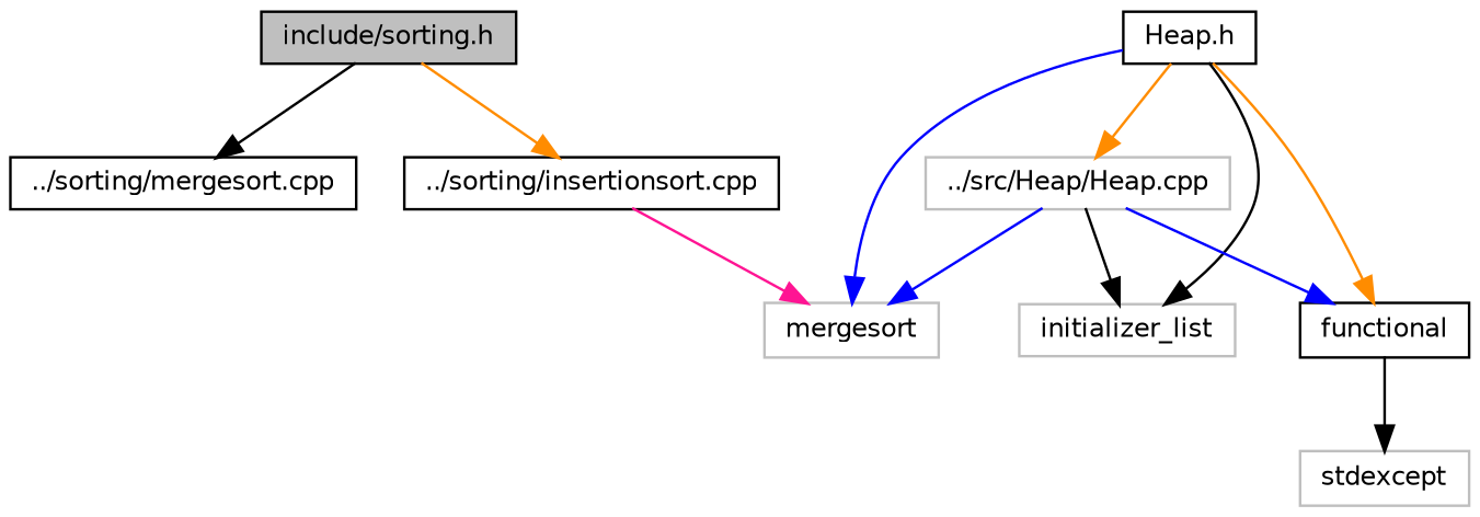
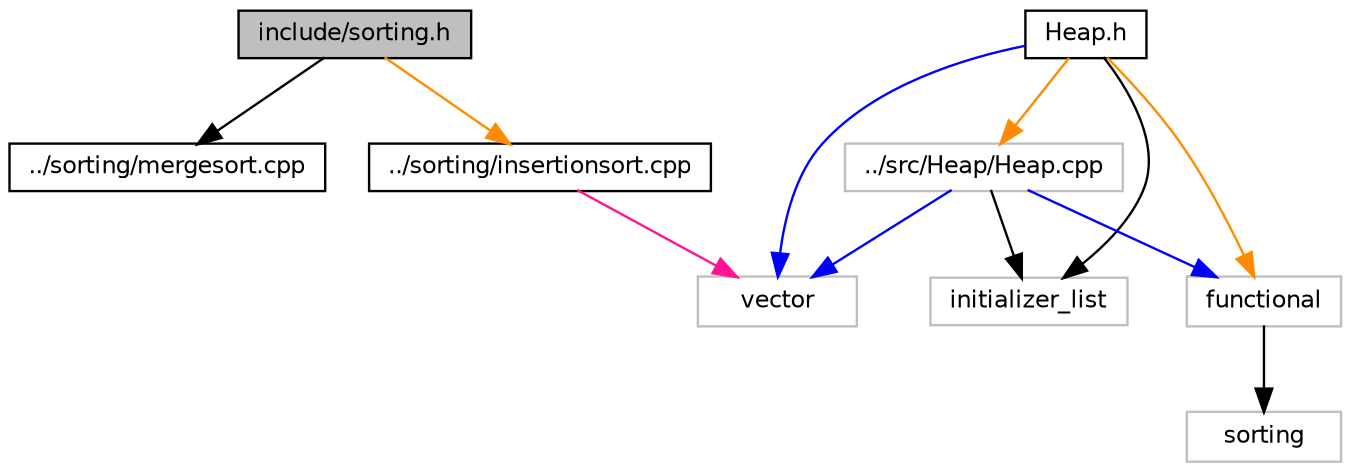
  digraph {
    node [color=grey75 fillcolor=white fontname=Helvetica fontsize=10 shape=record style=filled]
    edge [color=black fontname=Helvetica fontsize=10 labelfontname=Helvetica labelfontsize=10 style=solid]
    n1 [color=black fillcolor=grey75 fontcolor=black height=0.2 label="include/sorting.h" width=0.4]
    n2 [color=black height=0.2 label="../sorting/insertionsort.cpp" width=0.4]
    n3 [color=black height=0.2 label="../sorting/mergesort.cpp" width=0.4]
-   n4 [height=0.2 label=mergesort width=0.4]
+   n4 [height=0.2 label=vector width=0.4]
    n5 [color=black height=0.2 label="Heap.h" width=0.4]
    n6 [height=0.2 label=initializer_list width=0.4]
-   n7 [color=black height=0.2 label=functional width=0.4]
+   n7 [height=0.2 label=functional width=0.4]
    n8 [height=0.2 label="../src/Heap/Heap.cpp" width=0.4]
-   n9 [height=0.2 label=stdexcept width=0.4]
+   n9 [height=0.2 label=sorting width=0.4]
    n1 -> n2 [color=darkorange]
    n1 -> n3
    n2 -> n4 [color=deeppink]
    n5 -> n4 [color=blue]
    n5 -> n6
    n5 -> n7 [color=darkorange]
    n5 -> n8 [color=darkorange]
    n7 -> n9
    n8 -> n4 [color=blue]
    n8 -> n6
    n8 -> n7 [color=blue]
  }
